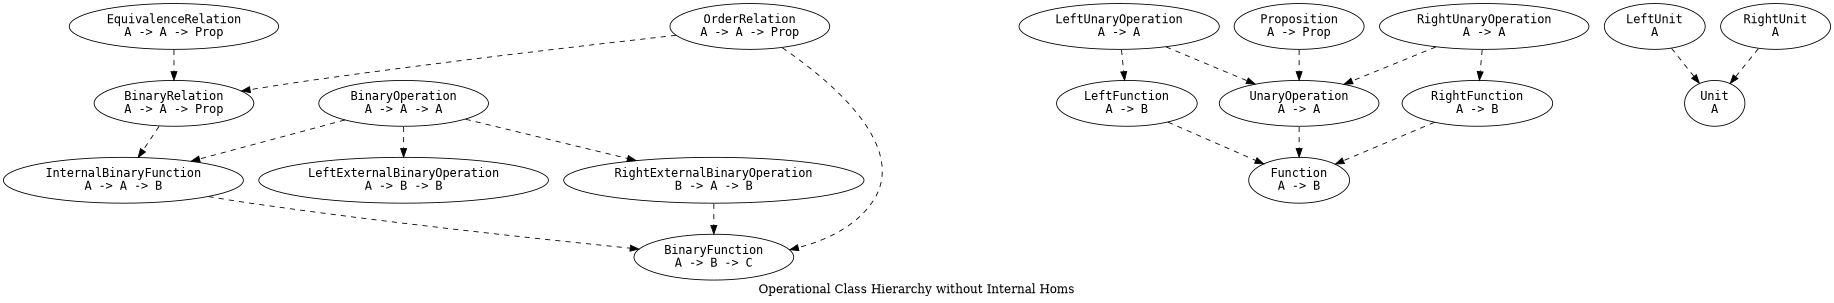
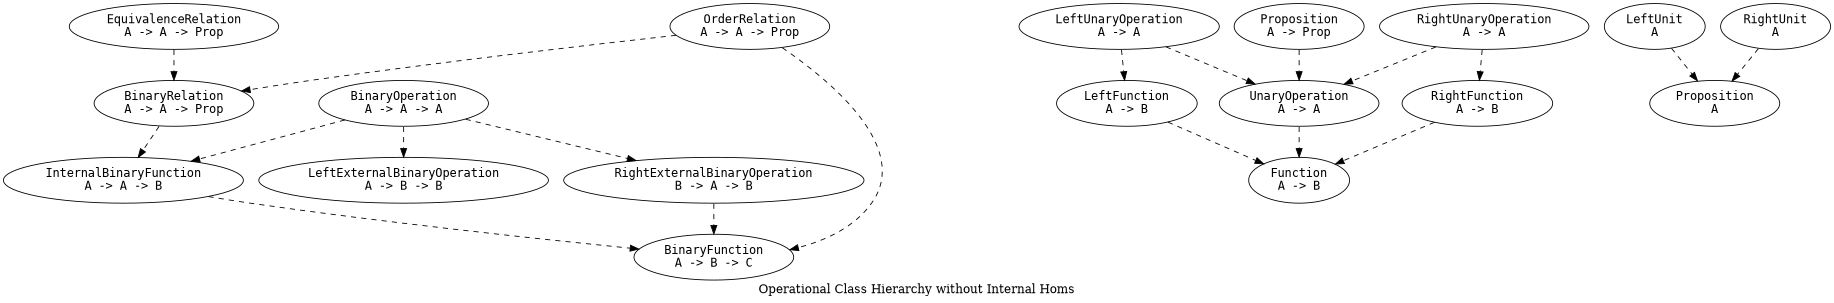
  digraph {
    label="Operational Class Hierarchy without Internal Homs"
    node [fontname=monospace]
    edge [style=dashed]
    n1 [label="BinaryFunction\nA -> B -> C"]
    n2 [label="BinaryOperation\nA -> A -> A"]
    n3 [label="InternalBinaryFunction\nA -> A -> B"]
    n4 [label="LeftExternalBinaryOperation\nA -> B -> B"]
    n5 [label="RightExternalBinaryOperation\nB -> A -> B"]
    n6 [label="BinaryRelation\nA -> A -> Prop"]
    n7 [label="EquivalenceRelation\nA -> A -> Prop"]
    n8 [label="Function\nA -> B"]
    n9 [label="LeftFunction\nA -> B"]
    n10 [label="LeftUnit\nA"]
-   n11 [label="Unit\nA"]
+   n11 [label="Proposition\nA"]
    n12 [label="LeftUnaryOperation\nA -> A"]
    n13 [label="UnaryOperation\nA -> A"]
    n14 [label="OrderRelation\nA -> A -> Prop"]
    n15 [label="Proposition\nA -> Prop"]
    n16 [label="RightFunction\nA -> B"]
    n17 [label="RightUnit\nA"]
    n18 [label="RightUnaryOperation\nA -> A"]
    n2 -> n3
    n2 -> n4
    n2 -> n5
    n3 -> n1
    n5 -> n1
    n6 -> n3
    n7 -> n6
    n9 -> n8
    n10 -> n11
    n12 -> n9
    n12 -> n13
    n13 -> n8
    n14 -> n1
    n14 -> n6
    n15 -> n13
    n16 -> n8
    n17 -> n11
    n18 -> n13
    n18 -> n16
  }
